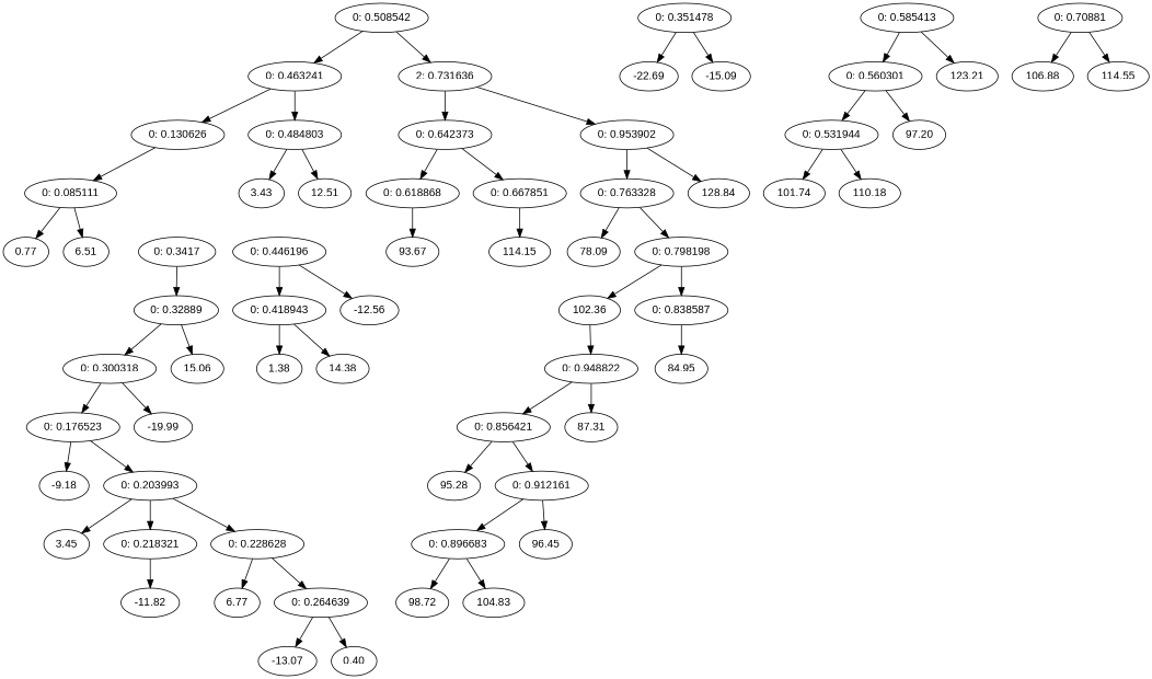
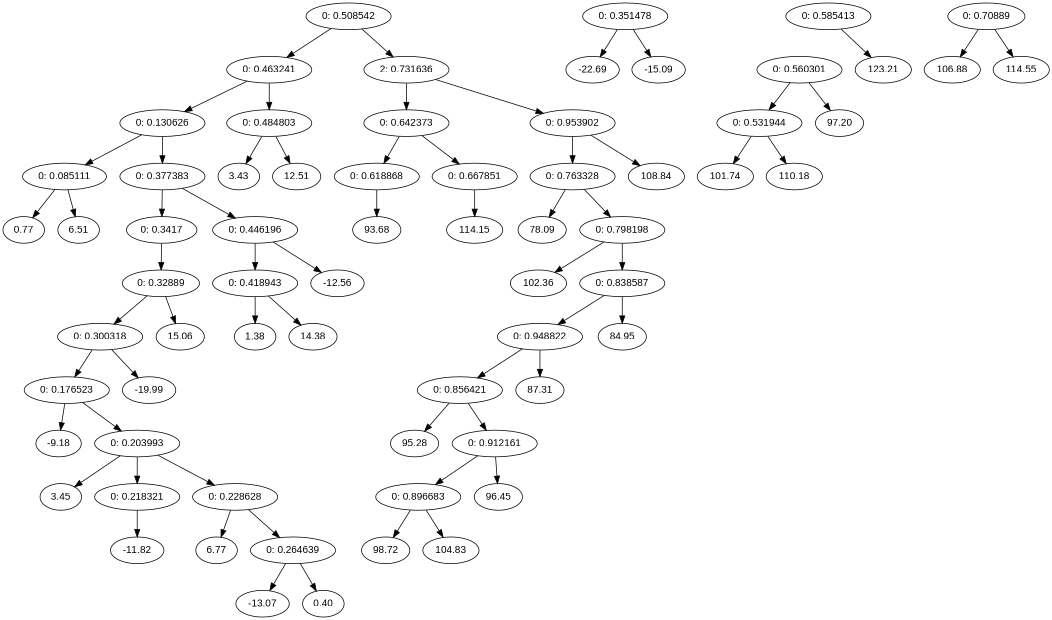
  digraph {
    fontname="Liberation Sans"
    node [fontname="Liberation Sans"]
    edge [fontname="Liberation Sans"]
    n1 [label="0: 0.508542"]
    n2 [label="0: 0.463241"]
    n3 [label="2: 0.731636"]
    n4 [label="0: 0.130626"]
    n5 [label="0: 0.484803"]
    n6 [label="0: 0.642373"]
    n7 [label="0: 0.953902"]
    n8 [label="0: 0.085111"]
+   n9 [label="0: 0.377383"]
    n10 [label=3.43]
    n11 [label=12.51]
    n12 [label=0.77]
    n13 [label=6.51]
    n14 [label="0: 0.3417"]
    n15 [label="0: 0.446196"]
    n16 [label="0: 0.32889"]
    n17 [label="0: 0.418943"]
    n18 [label=-12.56]
    n19 [label="0: 0.300318"]
    n20 [label=15.06]
    n21 [label="0: 0.351478"]
    n22 [label=-22.69]
    n23 [label=-15.09]
    n24 [label="0: 0.176523"]
    n25 [label=-19.99]
    n26 [label=-9.18]
    n27 [label="0: 0.203993"]
    n28 [label=3.45]
    n29 [label="0: 0.218321"]
    n30 [label="0: 0.228628"]
    n31 [label=-11.82]
    n32 [label=6.77]
    n33 [label="0: 0.264639"]
    n34 [label=-13.07]
    n35 [label=0.40]
    n36 [label=1.38]
    n37 [label=14.38]
    n38 [label="0: 0.618868"]
    n39 [label="0: 0.667851"]
    n40 [label="0: 0.763328"]
-   n41 [label=128.84]
-   n42 [label=93.67]
+   n41 [label=108.84]
+   n42 [label=93.68]
    n43 [label=114.15]
    n44 [label="0: 0.585413"]
    n45 [label="0: 0.560301"]
    n46 [label=123.21]
    n47 [label="0: 0.531944"]
    n48 [label=97.20]
    n49 [label=101.74]
    n50 [label=110.18]
-   n51 [label="0: 0.70881"]
+   n51 [label="0: 0.70889"]
    n52 [label=106.88]
    n53 [label=114.55]
    n54 [label=78.09]
    n55 [label="0: 0.798198"]
    n56 [label=102.36]
    n57 [label="0: 0.838587"]
    n58 [label=84.95]
    n59 [label="0: 0.948822"]
    n60 [label="0: 0.856421"]
    n61 [label=87.31]
    n62 [label=95.28]
    n63 [label="0: 0.912161"]
    n64 [label="0: 0.896683"]
    n65 [label=96.45]
    n66 [label=98.72]
    n67 [label=104.83]
    n1 -> n2
    n1 -> n3
    n2 -> n4
    n2 -> n5
    n3 -> n6
    n3 -> n7
    n4 -> n8
+   n4 -> n9
    n5 -> n10
    n5 -> n11
    n6 -> n38
    n6 -> n39
    n7 -> n40
    n7 -> n41
    n8 -> n12
    n8 -> n13
+   n9 -> n14
+   n9 -> n15
    n14 -> n16
    n15 -> n17
    n15 -> n18
    n16 -> n19
    n16 -> n20
    n17 -> n36
    n17 -> n37
    n19 -> n24
    n19 -> n25
    n21 -> n22
    n21 -> n23
    n24 -> n26
    n24 -> n27
    n27 -> n28
    n27 -> n29
    n27 -> n30
    n29 -> n31
    n30 -> n32
    n30 -> n33
    n33 -> n34
    n33 -> n35
    n38 -> n42
    n39 -> n43
    n40 -> n54
    n40 -> n55
-   n44 -> n45
    n44 -> n46
    n45 -> n47
    n45 -> n48
    n47 -> n49
    n47 -> n50
    n51 -> n52
    n51 -> n53
    n55 -> n56
    n55 -> n57
    n57 -> n58
-   n56 -> n59
+   n57 -> n59
    n59 -> n60
    n59 -> n61
    n60 -> n62
    n60 -> n63
    n63 -> n64
    n63 -> n65
    n64 -> n66
    n64 -> n67
  }
